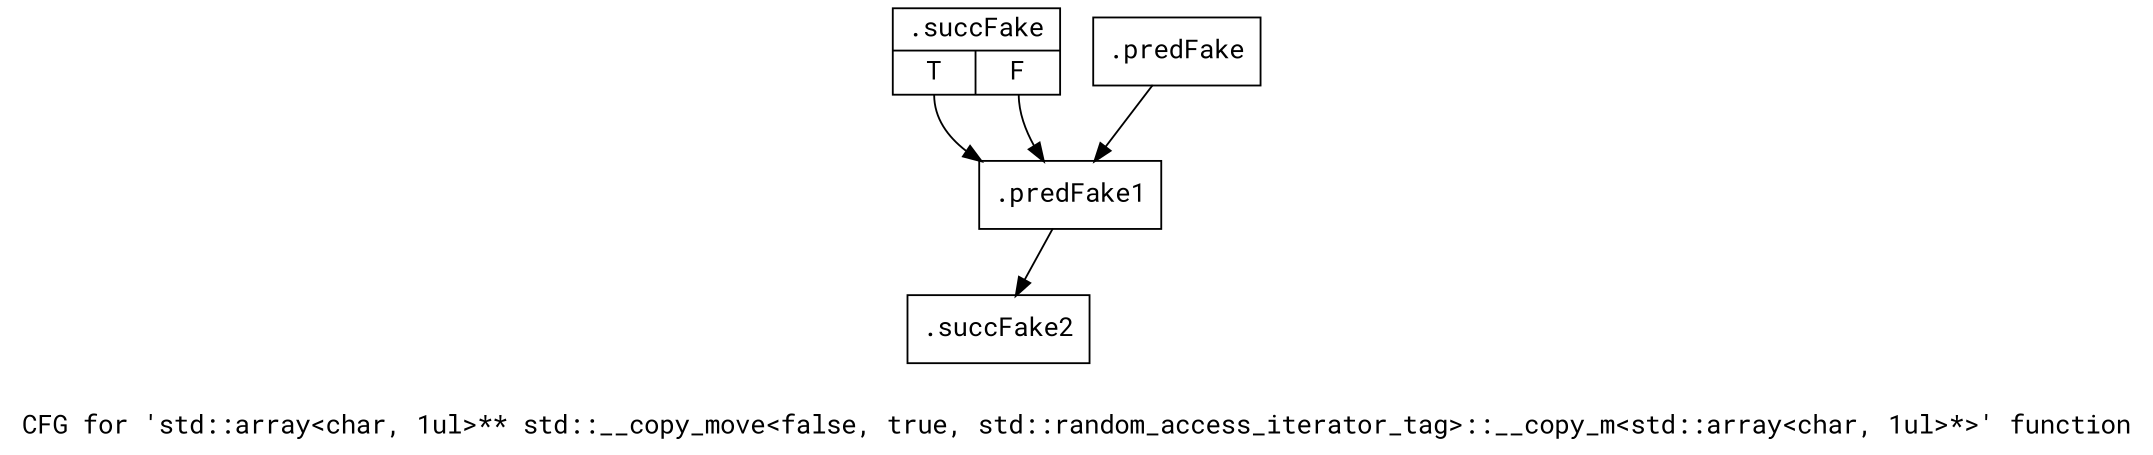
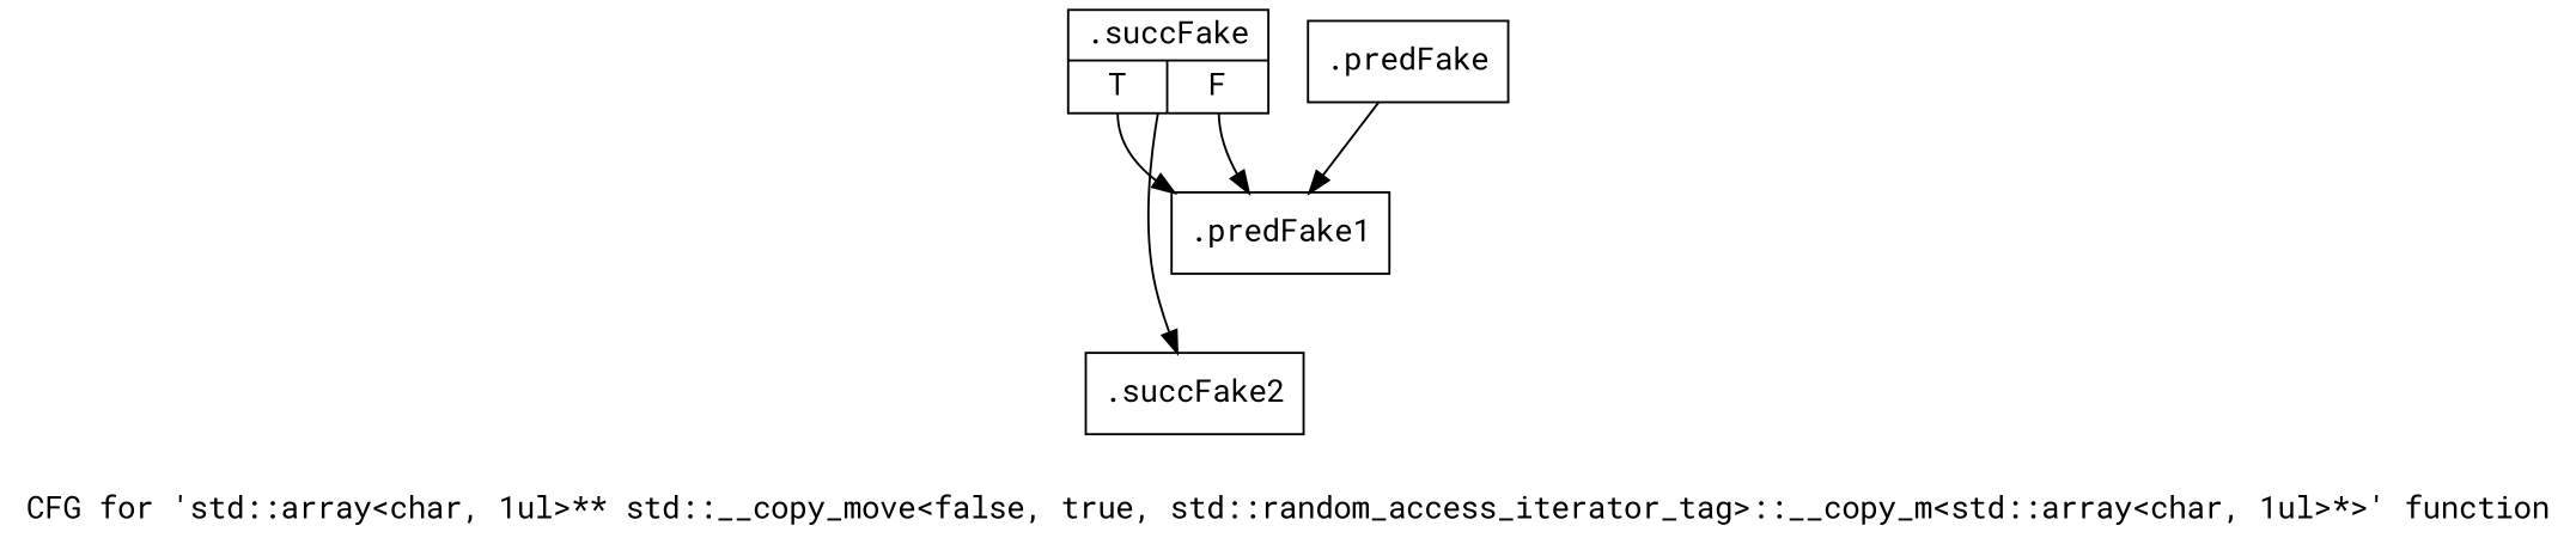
  digraph {
    fontname="Roboto Mono"
    label="CFG for 'std::array\<char, 1ul\>** std::__copy_move\<false, true, std::random_access_iterator_tag\>::__copy_m\<std::array\<char, 1ul\>*\>' function"
    node [fontname="Roboto Mono" shape=record filename="/mnt/xilinx/Vitis_HLS/2021.2/tps/lnx64/gcc-6.2.0/lib/gcc/x86_64-pc-linux-gnu/6.2.0/../../../../include/c++/6.2.0/bits/stl_algobase.h" linenumber=369]
    edge [execusionnum=0 filename="/mnt/xilinx/Vitis_HLS/2021.2/tps/lnx64/gcc-6.2.0/lib/gcc/x86_64-pc-linux-gnu/6.2.0/../../../../include/c++/6.2.0/bits/stl_algobase.h" fontname="Roboto Mono"]
    n1 [label="{.predFake}" filename="" linenumber=""]
    n2 [label="{.predFake1}"]
    n3 [label="{.succFake|{<s0>T|<s1>F}}" linenumber=367]
    n4 [label="{.succFake2}"]
    n1 -> n2
-   n2 -> n4
+   n3 -> n4
    n3 -> n2 [tailport=s0]
    n3 -> n2 [tailport=s1 execusionnum="" filename=""]
  }
